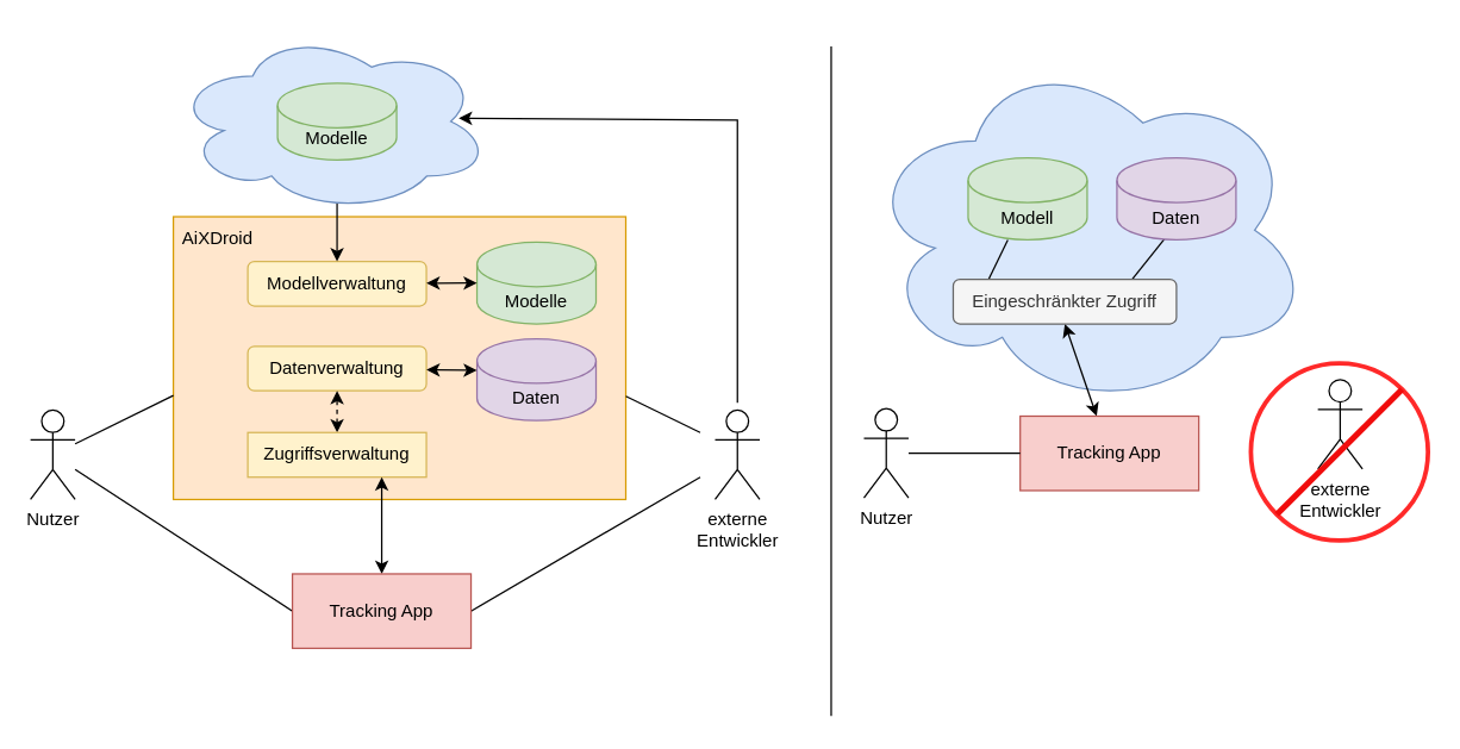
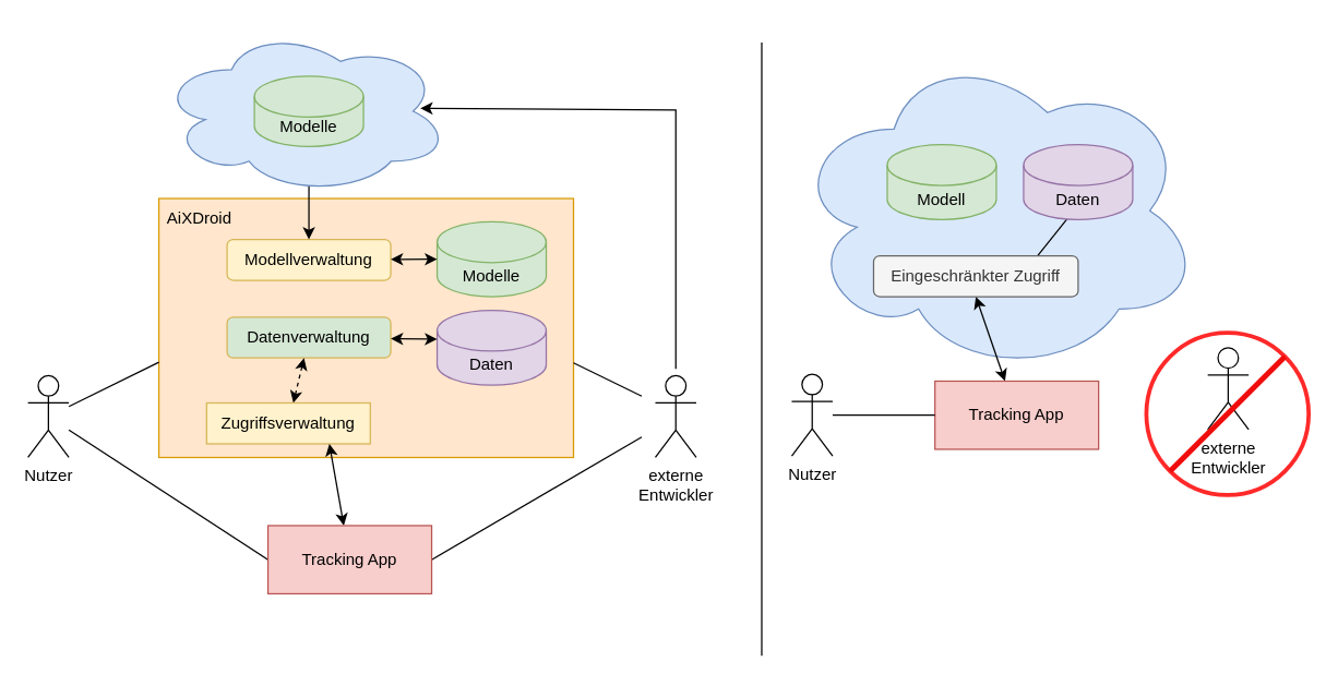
  <mxCell id="0" />
  <mxCell id="1" parent="0" />
  <mxCell id="2" value="" style="ellipse;whiteSpace=wrap;html=1;aspect=fixed;fillStyle=hatch;strokeColor=#FF2929;strokeWidth=3;" vertex="1" parent="1"><mxGeometry x="840" y="243.5" width="119" height="119" as="geometry" /></mxCell>
  <mxCell id="3" value="" style="ellipse;shape=cloud;whiteSpace=wrap;html=1;fillColor=#dae8fc;strokeColor=#6c8ebf;" vertex="1" parent="1"><mxGeometry x="580" y="34" width="300" height="240" as="geometry" /></mxCell>
  <mxCell id="4" style="edgeStyle=none;rounded=0;orthogonalLoop=1;jettySize=auto;html=1;entryX=0;entryY=0.5;entryDx=0;entryDy=0;endArrow=none;endFill=0;" edge="1" parent="1" source="5" target="15"><mxGeometry relative="1" as="geometry" /></mxCell>
  <mxCell id="5" value="Nutzer" style="shape=umlActor;verticalLabelPosition=bottom;verticalAlign=top;html=1;outlineConnect=0;" vertex="1" parent="1"><mxGeometry x="20" y="275" width="30" height="60" as="geometry" /></mxCell>
  <mxCell id="6" style="edgeStyle=none;rounded=0;orthogonalLoop=1;jettySize=auto;html=1;entryX=1;entryY=0.5;entryDx=0;entryDy=0;endArrow=none;endFill=0;" edge="1" parent="1" target="15"><mxGeometry relative="1" as="geometry"><mxPoint x="470" y="320" as="sourcePoint" /></mxGeometry></mxCell>
  <mxCell id="7" value="&lt;div&gt;externe&lt;/div&gt;&lt;div&gt;Entwickler&lt;/div&gt;" style="shape=umlActor;verticalLabelPosition=bottom;verticalAlign=top;html=1;outlineConnect=0;" vertex="1" parent="1"><mxGeometry x="480" y="275" width="30" height="60" as="geometry" /></mxCell>
  <mxCell id="8" value="" style="rounded=0;whiteSpace=wrap;html=1;fillColor=#ffe6cc;strokeColor=#d79b00;" vertex="1" parent="1"><mxGeometry x="116" y="145" width="304" height="190" as="geometry" /></mxCell>
  <mxCell id="9" value="AiXDroid" style="text;html=1;align=center;verticalAlign=middle;whiteSpace=wrap;rounded=0;" vertex="1" parent="1"><mxGeometry x="116" y="145" width="60" height="30" as="geometry" /></mxCell>
  <mxCell id="10" value="Modellverwaltung" style="rounded=1;whiteSpace=wrap;html=1;fillColor=#fff2cc;strokeColor=#d6b656;" vertex="1" parent="1"><mxGeometry x="166" y="175" width="120" height="30" as="geometry" /></mxCell>
- <mxCell id="11" value="Datenverwaltung" style="rounded=1;whiteSpace=wrap;html=1;fillColor=#fff2cc;strokeColor=#d6b656;" vertex="1" parent="1"><mxGeometry x="166" y="232" width="120" height="30" as="geometry" /></mxCell>
+ <mxCell id="11" value="Datenverwaltung" style="rounded=1;whiteSpace=wrap;html=1;fillColor=#d5e8d4;strokeColor=#d6b656;" vertex="1" parent="1"><mxGeometry x="166" y="232" width="120" height="30" as="geometry" /></mxCell>
  <mxCell id="12" style="edgeStyle=none;rounded=0;orthogonalLoop=1;jettySize=auto;html=1;startArrow=classic;startFill=1;dashed=1;" edge="1" parent="1" source="13" target="11"><mxGeometry relative="1" as="geometry" /></mxCell>
- <mxCell id="13" value="Zugriffsverwaltung" style="rounded=0;whiteSpace=wrap;html=1;fillColor=#fff2cc;strokeColor=#d6b656;" vertex="1" parent="1"><mxGeometry x="166" y="290" width="120" height="30" as="geometry" /></mxCell>
+ <mxCell id="13" value="Zugriffsverwaltung" style="rounded=0;whiteSpace=wrap;html=1;fillColor=#fff2cc;strokeColor=#d6b656;" vertex="1" parent="1"><mxGeometry x="151" y="295" width="120" height="30" as="geometry" /></mxCell>
  <mxCell id="14" style="edgeStyle=none;rounded=0;orthogonalLoop=1;jettySize=auto;html=1;entryX=0.75;entryY=1;entryDx=0;entryDy=0;startArrow=classic;startFill=1;" edge="1" parent="1" source="15" target="13"><mxGeometry relative="1" as="geometry" /></mxCell>
  <mxCell id="15" value="Tracking App" style="rounded=0;whiteSpace=wrap;html=1;fillColor=#f8cecc;strokeColor=#b85450;" vertex="1" parent="1"><mxGeometry x="196" y="385" width="120" height="50" as="geometry" /></mxCell>
  <mxCell id="16" style="edgeStyle=none;rounded=0;orthogonalLoop=1;jettySize=auto;html=1;entryX=0;entryY=0.632;entryDx=0;entryDy=0;entryPerimeter=0;endArrow=none;endFill=0;" edge="1" parent="1" source="5" target="8"><mxGeometry relative="1" as="geometry" /></mxCell>
  <mxCell id="17" style="edgeStyle=none;rounded=0;orthogonalLoop=1;jettySize=auto;html=1;entryX=1;entryY=0.635;entryDx=0;entryDy=0;entryPerimeter=0;endArrow=none;endFill=0;" edge="1" parent="1" target="8"><mxGeometry relative="1" as="geometry"><mxPoint x="470" y="290" as="sourcePoint" /></mxGeometry></mxCell>
  <mxCell id="18" style="edgeStyle=none;rounded=0;orthogonalLoop=1;jettySize=auto;html=1;entryX=0.5;entryY=1;entryDx=0;entryDy=0;startArrow=classic;startFill=1;" edge="1" parent="1" source="19" target="32"><mxGeometry relative="1" as="geometry" /></mxCell>
  <mxCell id="19" value="Tracking App" style="rounded=0;whiteSpace=wrap;html=1;fillColor=#f8cecc;strokeColor=#b85450;" vertex="1" parent="1"><mxGeometry x="685" y="279" width="120" height="50" as="geometry" /></mxCell>
  <mxCell id="20" style="edgeStyle=none;rounded=0;orthogonalLoop=1;jettySize=auto;html=1;entryX=0;entryY=0.5;entryDx=0;entryDy=0;endArrow=none;endFill=0;" edge="1" parent="1" source="21" target="19"><mxGeometry relative="1" as="geometry" /></mxCell>
  <mxCell id="21" value="Nutzer" style="shape=umlActor;verticalLabelPosition=bottom;verticalAlign=top;html=1;outlineConnect=0;" vertex="1" parent="1"><mxGeometry x="580" y="274" width="30" height="60" as="geometry" /></mxCell>
  <mxCell id="22" value="" style="endArrow=none;html=1;rounded=0;exitX=0.794;exitY=0.051;exitDx=0;exitDy=0;exitPerimeter=0;" edge="1" parent="1" source="32"><mxGeometry width="50" height="50" relative="1" as="geometry"><mxPoint x="789.05" y="179.31" as="sourcePoint" /><mxPoint x="789" y="151.15" as="targetPoint" /></mxGeometry></mxCell>
  <mxCell id="23" value="Modell" style="shape=cylinder3;whiteSpace=wrap;html=1;boundedLbl=1;backgroundOutline=1;size=15;fillColor=#d5e8d4;strokeColor=#82b366;" vertex="1" parent="1"><mxGeometry x="650" y="105.5" width="80" height="55" as="geometry" /></mxCell>
  <mxCell id="24" value="Daten" style="shape=cylinder3;whiteSpace=wrap;html=1;boundedLbl=1;backgroundOutline=1;size=15;fillColor=#e1d5e7;strokeColor=#9673a6;" vertex="1" parent="1"><mxGeometry x="750" y="105.5" width="80" height="55" as="geometry" /></mxCell>
  <mxCell id="25" value="Modelle" style="shape=cylinder3;whiteSpace=wrap;html=1;boundedLbl=1;backgroundOutline=1;size=15;fillColor=#d5e8d4;strokeColor=#82b366;" vertex="1" parent="1"><mxGeometry x="320" y="162" width="80" height="55" as="geometry" /></mxCell>
  <mxCell id="26" value="Daten" style="shape=cylinder3;whiteSpace=wrap;html=1;boundedLbl=1;backgroundOutline=1;size=15;fillColor=#e1d5e7;strokeColor=#9673a6;" vertex="1" parent="1"><mxGeometry x="320" y="227" width="80" height="55" as="geometry" /></mxCell>
  <mxCell id="27" style="edgeStyle=none;rounded=0;orthogonalLoop=1;jettySize=auto;html=1;entryX=0;entryY=0;entryDx=0;entryDy=21.25;entryPerimeter=0;startArrow=classic;startFill=1;" edge="1" parent="1" source="11" target="26"><mxGeometry relative="1" as="geometry" /></mxCell>
  <mxCell id="28" style="edgeStyle=none;rounded=0;orthogonalLoop=1;jettySize=auto;html=1;entryX=0;entryY=0.5;entryDx=0;entryDy=0;entryPerimeter=0;startArrow=classic;startFill=1;" edge="1" parent="1" source="10" target="25"><mxGeometry relative="1" as="geometry" /></mxCell>
  <mxCell id="29" style="edgeStyle=none;rounded=0;orthogonalLoop=1;jettySize=auto;html=1;entryX=0.5;entryY=0;entryDx=0;entryDy=0;" edge="1" parent="1" source="35" target="10"><mxGeometry relative="1" as="geometry" /></mxCell>
  <mxCell id="30" value="&lt;div&gt;externe&lt;/div&gt;&lt;div&gt;Entwickler&lt;/div&gt;" style="shape=umlActor;verticalLabelPosition=bottom;verticalAlign=top;html=1;outlineConnect=0;" vertex="1" parent="1"><mxGeometry x="885" y="254.5" width="30" height="60" as="geometry" /></mxCell>
- <mxCell id="31" style="edgeStyle=none;rounded=0;orthogonalLoop=1;jettySize=auto;html=1;entryX=0.133;entryY=0.267;entryDx=0;entryDy=0;entryPerimeter=0;endArrow=none;endFill=0;" edge="1" parent="1" source="23" target="32"><mxGeometry relative="1" as="geometry" /></mxCell>
  <mxCell id="32" value="Eingeschränkter Zugriff" style="rounded=1;whiteSpace=wrap;html=1;fillColor=#f5f5f5;fontColor=#333333;strokeColor=#666666;" vertex="1" parent="1"><mxGeometry x="640" y="187" width="150" height="30" as="geometry" /></mxCell>
  <mxCell id="33" value="" style="group;" vertex="1" connectable="0" parent="1"><mxGeometry x="116" y="20" width="213" height="122" as="geometry" /></mxCell>
  <mxCell id="34" value="" style="ellipse;shape=cloud;whiteSpace=wrap;html=1;fillColor=#dae8fc;strokeColor=#6c8ebf;" vertex="1" parent="33"><mxGeometry width="213" height="122" as="geometry" /></mxCell>
  <mxCell id="35" value="Modelle" style="shape=cylinder3;whiteSpace=wrap;html=1;boundedLbl=1;backgroundOutline=1;size=15;fillColor=#d5e8d4;strokeColor=#82b366;" vertex="1" parent="33"><mxGeometry x="70" y="35.192" width="80" height="51.615" as="geometry" /></mxCell>
  <mxCell id="36" value="" style="endArrow=none;html=1;rounded=0;" edge="1" parent="1"><mxGeometry width="50" height="50" relative="1" as="geometry"><mxPoint x="558" y="480.5" as="sourcePoint" /><mxPoint x="558" y="30.5" as="targetPoint" /></mxGeometry></mxCell>
  <mxCell id="37" value="" style="endArrow=none;html=1;rounded=0;entryX=1;entryY=0;entryDx=0;entryDy=0;exitX=0;exitY=1;exitDx=0;exitDy=0;fillColor=#ffcccc;strokeColor=#F00C0C;strokeWidth=4;" edge="1" parent="1" source="2" target="2"><mxGeometry width="50" height="50" relative="1" as="geometry"><mxPoint x="850" y="340" as="sourcePoint" /><mxPoint x="900" y="290" as="targetPoint" /></mxGeometry></mxCell>
  <mxCell id="38" style="edgeStyle=none;rounded=0;orthogonalLoop=1;jettySize=auto;html=1;entryX=0.9;entryY=0.482;entryDx=0;entryDy=0;entryPerimeter=0;" edge="1" parent="1" target="34"><mxGeometry relative="1" as="geometry"><mxPoint x="495" y="270" as="sourcePoint" /><Array as="points"><mxPoint x="495" y="80" /></Array></mxGeometry></mxCell>
